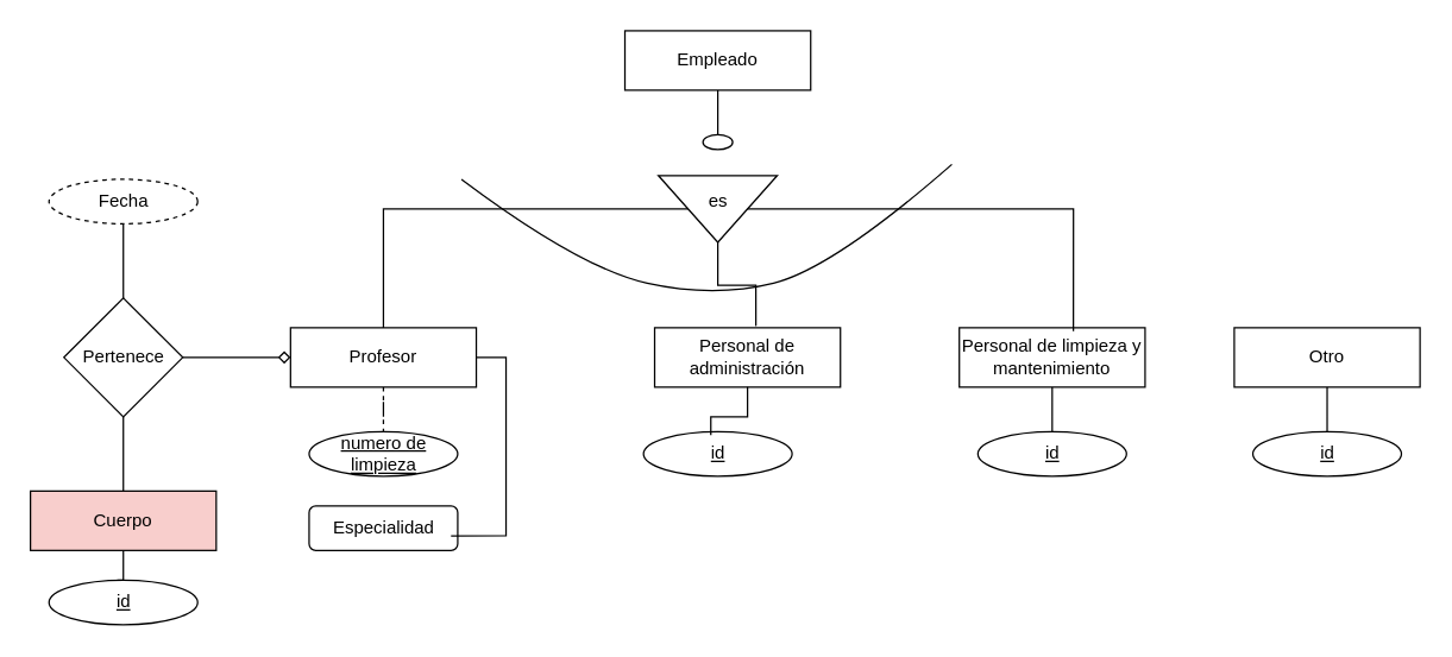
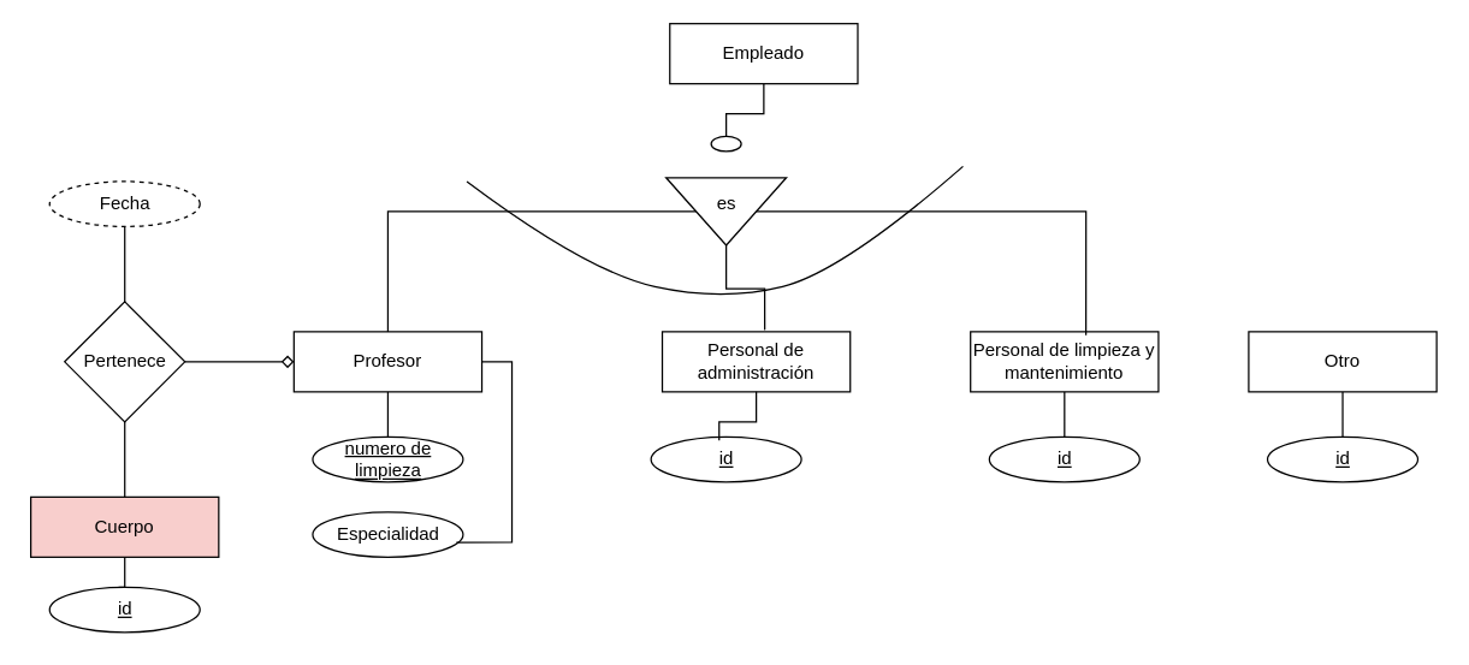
  <mxCell id="0" />
  <mxCell id="1" parent="0" />
  <mxCell id="2" style="edgeStyle=orthogonalEdgeStyle;rounded=0;orthogonalLoop=1;jettySize=auto;html=1;entryX=0.5;entryY=0;entryDx=0;entryDy=0;endArrow=none;endFill=0;" edge="1" parent="1" source="3" target="11"><mxGeometry relative="1" as="geometry" /></mxCell>
- <mxCell id="3" value="&lt;div&gt;Empleado&lt;/div&gt;" style="whiteSpace=wrap;html=1;align=center;" vertex="1" parent="1"><mxGeometry x="420" y="20" width="125" height="40" as="geometry" /></mxCell>
- <mxCell id="4" style="edgeStyle=orthogonalEdgeStyle;rounded=0;orthogonalLoop=1;jettySize=auto;html=1;entryX=0.5;entryY=0;entryDx=0;entryDy=0;endArrow=none;endFill=0;dashed=1;" edge="1" parent="1" source="5" target="18"><mxGeometry relative="1" as="geometry" /></mxCell>
+ <mxCell id="3" value="&lt;div&gt;Empleado&lt;/div&gt;" style="whiteSpace=wrap;html=1;align=center;" vertex="1" parent="1"><mxGeometry x="445" y="15" width="125" height="40" as="geometry" /></mxCell>
+ <mxCell id="4" style="edgeStyle=orthogonalEdgeStyle;rounded=0;orthogonalLoop=1;jettySize=auto;html=1;entryX=0.5;entryY=0;entryDx=0;entryDy=0;endArrow=none;endFill=0;" edge="1" parent="1" source="5" target="18"><mxGeometry relative="1" as="geometry" /></mxCell>
  <mxCell id="5" value="Profesor" style="whiteSpace=wrap;html=1;align=center;" vertex="1" parent="1"><mxGeometry x="195" y="220" width="125" height="40" as="geometry" /></mxCell>
  <mxCell id="6" value="Personal de administración" style="whiteSpace=wrap;html=1;align=center;" vertex="1" parent="1"><mxGeometry x="440" y="220" width="125" height="40" as="geometry" /></mxCell>
  <mxCell id="7" value="" style="edgeStyle=orthogonalEdgeStyle;rounded=0;orthogonalLoop=1;jettySize=auto;html=1;endArrow=none;endFill=0;" edge="1" parent="1" source="8" target="17"><mxGeometry relative="1" as="geometry" /></mxCell>
  <mxCell id="8" value="Personal de limpieza y mantenimiento" style="whiteSpace=wrap;html=1;align=center;" vertex="1" parent="1"><mxGeometry x="645" y="220" width="125" height="40" as="geometry" /></mxCell>
  <mxCell id="9" style="edgeStyle=orthogonalEdgeStyle;rounded=0;orthogonalLoop=1;jettySize=auto;html=1;entryX=0.5;entryY=0;entryDx=0;entryDy=0;endArrow=none;endFill=0;" edge="1" parent="1" source="10" target="5"><mxGeometry relative="1" as="geometry" /></mxCell>
  <mxCell id="10" value="" style="triangle;whiteSpace=wrap;html=1;rotation=90;" vertex="1" parent="1"><mxGeometry x="460" y="100" width="45" height="80" as="geometry" /></mxCell>
  <mxCell id="11" value="" style="ellipse;whiteSpace=wrap;html=1;" vertex="1" parent="1"><mxGeometry x="472.5" y="90" width="20" height="10" as="geometry" /></mxCell>
  <mxCell id="12" style="edgeStyle=orthogonalEdgeStyle;rounded=0;orthogonalLoop=1;jettySize=auto;html=1;entryX=0.614;entryY=0.056;entryDx=0;entryDy=0;entryPerimeter=0;endArrow=none;endFill=0;" edge="1" parent="1" source="10" target="8"><mxGeometry relative="1" as="geometry" /></mxCell>
  <mxCell id="13" style="edgeStyle=orthogonalEdgeStyle;rounded=0;orthogonalLoop=1;jettySize=auto;html=1;entryX=0.545;entryY=-0.03;entryDx=0;entryDy=0;entryPerimeter=0;endArrow=none;endFill=0;" edge="1" parent="1" source="10" target="6"><mxGeometry relative="1" as="geometry" /></mxCell>
  <mxCell id="14" value="" style="curved=1;endArrow=none;html=1;rounded=0;endFill=0;" edge="1" parent="1"><mxGeometry width="50" height="50" relative="1" as="geometry"><mxPoint x="310" y="120" as="sourcePoint" /><mxPoint x="640" y="110" as="targetPoint" /><Array as="points"><mxPoint x="390" y="180" /><mxPoint x="480" y="200" /><mxPoint x="560" y="180" /></Array></mxGeometry></mxCell>
  <mxCell id="15" value="es" style="text;html=1;strokeColor=none;fillColor=none;align=center;verticalAlign=middle;whiteSpace=wrap;rounded=0;" vertex="1" parent="1"><mxGeometry x="452.5" y="120" width="60" height="30" as="geometry" /></mxCell>
  <mxCell id="16" value="id" style="ellipse;whiteSpace=wrap;html=1;align=center;fontStyle=4;" vertex="1" parent="1"><mxGeometry x="432.5" y="290" width="100" height="30" as="geometry" /></mxCell>
  <mxCell id="17" value="id" style="ellipse;whiteSpace=wrap;html=1;align=center;fontStyle=4;" vertex="1" parent="1"><mxGeometry x="657.5" y="290" width="100" height="30" as="geometry" /></mxCell>
  <mxCell id="18" value="numero de limpieza" style="ellipse;whiteSpace=wrap;html=1;align=center;fontStyle=4;" vertex="1" parent="1"><mxGeometry x="207.5" y="290" width="100" height="30" as="geometry" /></mxCell>
- <mxCell id="19" value="Especialidad" style="whiteSpace=wrap;html=1;align=center;rounded=1;" vertex="1" parent="1"><mxGeometry x="207.5" y="340" width="100" height="30" as="geometry" /></mxCell>
+ <mxCell id="19" value="Especialidad" style="ellipse;whiteSpace=wrap;html=1;align=center;" vertex="1" parent="1"><mxGeometry x="207.5" y="340" width="100" height="30" as="geometry" /></mxCell>
  <mxCell id="20" style="edgeStyle=orthogonalEdgeStyle;rounded=0;orthogonalLoop=1;jettySize=auto;html=1;endArrow=none;endFill=0;" edge="1" parent="1" source="21" target="22"><mxGeometry relative="1" as="geometry" /></mxCell>
  <mxCell id="21" value="Otro" style="whiteSpace=wrap;html=1;align=center;" vertex="1" parent="1"><mxGeometry x="830" y="220" width="125" height="40" as="geometry" /></mxCell>
  <mxCell id="22" value="id" style="ellipse;whiteSpace=wrap;html=1;align=center;fontStyle=4;" vertex="1" parent="1"><mxGeometry x="842.5" y="290" width="100" height="30" as="geometry" /></mxCell>
  <mxCell id="23" value="Cuerpo" style="whiteSpace=wrap;html=1;align=center;fillColor=#f8cecc;" vertex="1" parent="1"><mxGeometry x="20" y="330" width="125" height="40" as="geometry" /></mxCell>
  <mxCell id="24" style="edgeStyle=orthogonalEdgeStyle;rounded=0;orthogonalLoop=1;jettySize=auto;html=1;entryX=0;entryY=0.5;entryDx=0;entryDy=0;endArrow=diamond;endFill=0;" edge="1" parent="1" source="26" target="5"><mxGeometry relative="1" as="geometry" /></mxCell>
  <mxCell id="25" style="edgeStyle=orthogonalEdgeStyle;rounded=0;orthogonalLoop=1;jettySize=auto;html=1;entryX=0.5;entryY=0;entryDx=0;entryDy=0;endArrow=none;endFill=0;" edge="1" parent="1" source="26" target="23"><mxGeometry relative="1" as="geometry" /></mxCell>
  <mxCell id="26" value="Pertenece" style="rhombus;whiteSpace=wrap;html=1;" vertex="1" parent="1"><mxGeometry x="42.5" y="200" width="80" height="80" as="geometry" /></mxCell>
  <mxCell id="27" value="id" style="ellipse;whiteSpace=wrap;html=1;align=center;fontStyle=4;" vertex="1" parent="1"><mxGeometry x="32.5" y="390" width="100" height="30" as="geometry" /></mxCell>
  <mxCell id="28" style="edgeStyle=orthogonalEdgeStyle;rounded=0;orthogonalLoop=1;jettySize=auto;html=1;endArrow=none;endFill=0;" edge="1" parent="1" source="29" target="26"><mxGeometry relative="1" as="geometry" /></mxCell>
  <mxCell id="29" value="Fecha" style="ellipse;whiteSpace=wrap;html=1;align=center;dashed=1;" vertex="1" parent="1"><mxGeometry x="32.5" y="120" width="100" height="30" as="geometry" /></mxCell>
  <mxCell id="30" style="edgeStyle=orthogonalEdgeStyle;rounded=0;orthogonalLoop=1;jettySize=auto;html=1;entryX=0.459;entryY=-0.014;entryDx=0;entryDy=0;entryPerimeter=0;endArrow=none;endFill=0;" edge="1" parent="1" source="23" target="27"><mxGeometry relative="1" as="geometry" /></mxCell>
  <mxCell id="31" style="edgeStyle=orthogonalEdgeStyle;rounded=0;orthogonalLoop=1;jettySize=auto;html=1;entryX=0.453;entryY=0.078;entryDx=0;entryDy=0;entryPerimeter=0;endArrow=none;endFill=0;" edge="1" parent="1" source="6" target="16"><mxGeometry relative="1" as="geometry" /></mxCell>
  <mxCell id="32" style="edgeStyle=orthogonalEdgeStyle;rounded=0;orthogonalLoop=1;jettySize=auto;html=1;entryX=0.955;entryY=0.671;entryDx=0;entryDy=0;entryPerimeter=0;endArrow=none;endFill=0;" edge="1" parent="1" source="5" target="19"><mxGeometry relative="1" as="geometry"><Array as="points"><mxPoint x="340" y="240" /><mxPoint x="340" y="360" /></Array></mxGeometry></mxCell>
